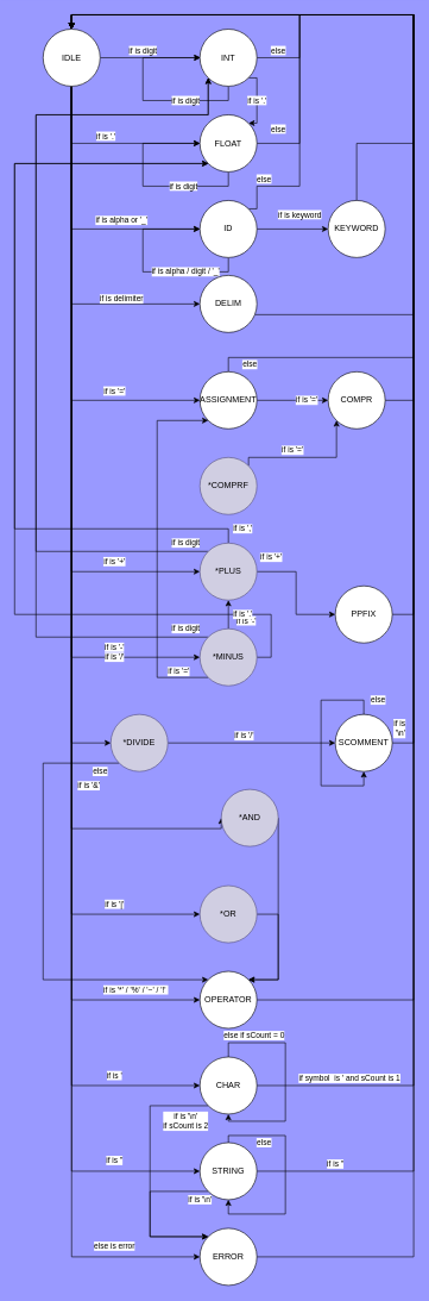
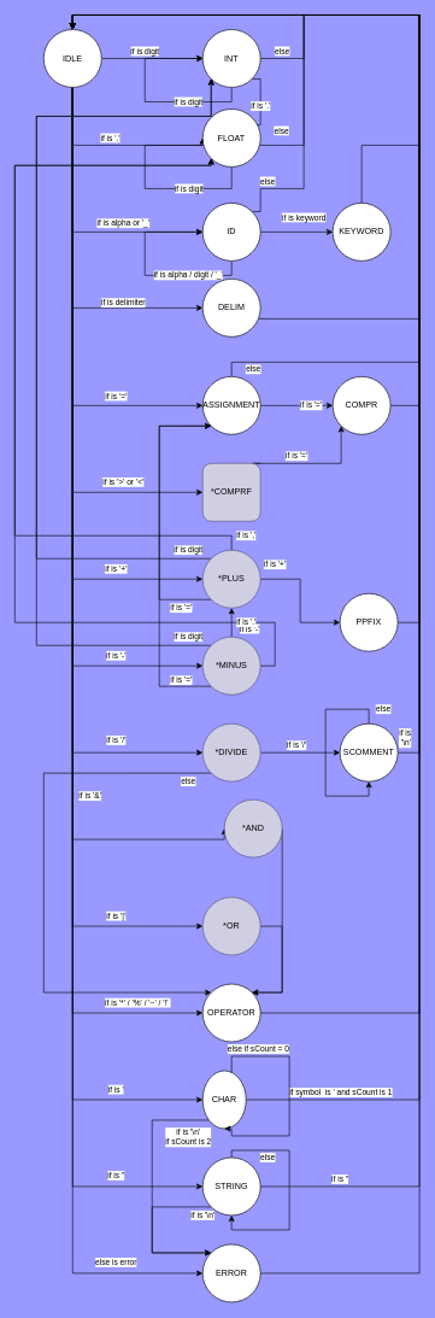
  <mxCell id="0" />
  <mxCell id="1" parent="0" />
  <mxCell id="2" value="if is digit" style="edgeStyle=orthogonalEdgeStyle;rounded=0;orthogonalLoop=1;jettySize=auto;html=1;entryX=0;entryY=0.5;entryDx=0;entryDy=0;" edge="1" parent="1" source="17" target="21"><mxGeometry x="-0.143" y="10" relative="1" as="geometry"><mxPoint as="offset" /></mxGeometry></mxCell>
  <mxCell id="3" value="if is '.'" style="edgeStyle=orthogonalEdgeStyle;rounded=0;orthogonalLoop=1;jettySize=auto;html=1;exitX=0.5;exitY=1;exitDx=0;exitDy=0;entryX=0;entryY=0.5;entryDx=0;entryDy=0;" edge="1" parent="1" source="17" target="28"><mxGeometry x="-0.019" y="10" relative="1" as="geometry"><Array as="points"><mxPoint x="100" y="200" /></Array><mxPoint as="offset" /></mxGeometry></mxCell>
  <mxCell id="4" value="if is alpha or '_'" style="edgeStyle=orthogonalEdgeStyle;rounded=0;orthogonalLoop=1;jettySize=auto;html=1;exitX=0.5;exitY=1;exitDx=0;exitDy=0;entryX=0;entryY=0.5;entryDx=0;entryDy=0;" edge="1" parent="1" source="17" target="25"><mxGeometry x="-0.013" y="70" relative="1" as="geometry"><mxPoint as="offset" /></mxGeometry></mxCell>
  <mxCell id="5" value="if is delimiter" style="edgeStyle=orthogonalEdgeStyle;rounded=0;orthogonalLoop=1;jettySize=auto;html=1;exitX=0.5;exitY=1;exitDx=0;exitDy=0;entryX=0;entryY=0.5;entryDx=0;entryDy=0;" edge="1" parent="1" source="17" target="30"><mxGeometry x="0.228" y="70" relative="1" as="geometry"><mxPoint as="offset" /></mxGeometry></mxCell>
  <mxCell id="6" value="if is '='" style="edgeStyle=orthogonalEdgeStyle;rounded=0;orthogonalLoop=1;jettySize=auto;html=1;entryX=0;entryY=0.5;entryDx=0;entryDy=0;" edge="1" parent="1" source="17" target="33"><mxGeometry x="0.376" y="60" relative="1" as="geometry"><Array as="points"><mxPoint x="100" y="560" /></Array><mxPoint as="offset" /></mxGeometry></mxCell>
+ <mxCell id="7" value="if is '&amp;gt;' or '&amp;lt;'" style="edgeStyle=orthogonalEdgeStyle;rounded=0;orthogonalLoop=1;jettySize=auto;html=1;entryX=0;entryY=0.5;entryDx=0;entryDy=0;" edge="1" parent="1" source="17" target="35"><mxGeometry x="0.476" y="70" relative="1" as="geometry"><Array as="points"><mxPoint x="100" y="680" /></Array><mxPoint as="offset" /></mxGeometry></mxCell>
  <mxCell id="8" value="if is '+'" style="edgeStyle=orthogonalEdgeStyle;rounded=0;orthogonalLoop=1;jettySize=auto;html=1;entryX=0;entryY=0.5;entryDx=0;entryDy=0;" edge="1" parent="1" source="17" target="40"><mxGeometry x="0.549" y="60" relative="1" as="geometry"><Array as="points"><mxPoint x="100" y="800" /></Array><mxPoint as="offset" /></mxGeometry></mxCell>
  <mxCell id="9" value="if is '-'" style="edgeStyle=orthogonalEdgeStyle;rounded=0;orthogonalLoop=1;jettySize=auto;html=1;entryX=0;entryY=0.5;entryDx=0;entryDy=0;" edge="1" parent="1" source="17" target="45"><mxGeometry x="0.604" y="60" relative="1" as="geometry"><Array as="points"><mxPoint x="100" y="920" /></Array><mxPoint as="offset" /></mxGeometry></mxCell>
  <mxCell id="10" value="if is '/'" style="edgeStyle=orthogonalEdgeStyle;rounded=0;orthogonalLoop=1;jettySize=auto;html=1;entryX=0;entryY=0.5;entryDx=0;entryDy=0;" edge="1" parent="1" source="17" target="48"><mxGeometry x="0.641" y="60" relative="1" as="geometry"><Array as="points"><mxPoint x="100" y="1040" /></Array><mxPoint as="offset" /></mxGeometry></mxCell>
  <mxCell id="11" value="if is '&amp;amp;'" style="edgeStyle=orthogonalEdgeStyle;rounded=0;orthogonalLoop=1;jettySize=auto;html=1;entryX=0;entryY=0.5;entryDx=0;entryDy=0;" edge="1" parent="1" source="17" target="50"><mxGeometry x="0.682" y="60" relative="1" as="geometry"><Array as="points"><mxPoint x="100" y="1160" /></Array><mxPoint as="offset" /></mxGeometry></mxCell>
  <mxCell id="12" value="if is '|'" style="edgeStyle=orthogonalEdgeStyle;rounded=0;orthogonalLoop=1;jettySize=auto;html=1;entryX=0;entryY=0.5;entryDx=0;entryDy=0;" edge="1" parent="1" source="17" target="52"><mxGeometry x="0.71" y="60" relative="1" as="geometry"><Array as="points"><mxPoint x="100" y="1280" /></Array><mxPoint as="offset" /></mxGeometry></mxCell>
  <mxCell id="13" value="if is '*' / '%' / '~' / '!'&amp;nbsp;" style="edgeStyle=orthogonalEdgeStyle;rounded=0;orthogonalLoop=1;jettySize=auto;html=1;entryX=0;entryY=0.5;entryDx=0;entryDy=0;" edge="1" parent="1" source="17" target="54"><mxGeometry x="0.734" y="90" relative="1" as="geometry"><Array as="points"><mxPoint x="100" y="1400" /></Array><mxPoint as="offset" /></mxGeometry></mxCell>
  <mxCell id="14" value="if is '" style="edgeStyle=orthogonalEdgeStyle;rounded=0;orthogonalLoop=1;jettySize=auto;html=1;entryX=0;entryY=0.5;entryDx=0;entryDy=0;" edge="1" parent="1" source="17" target="57"><mxGeometry x="0.754" y="60" relative="1" as="geometry"><Array as="points"><mxPoint x="100" y="1520" /></Array><mxPoint as="offset" /></mxGeometry></mxCell>
  <mxCell id="15" value="if is &quot;" style="edgeStyle=orthogonalEdgeStyle;rounded=0;orthogonalLoop=1;jettySize=auto;html=1;entryX=0;entryY=0.5;entryDx=0;entryDy=0;" edge="1" parent="1" source="17" target="60"><mxGeometry x="0.771" y="60" relative="1" as="geometry"><Array as="points"><mxPoint x="100" y="1640" /></Array><mxPoint as="offset" /></mxGeometry></mxCell>
  <mxCell id="16" value="else is error" style="edgeStyle=orthogonalEdgeStyle;rounded=0;orthogonalLoop=1;jettySize=auto;html=1;entryX=0;entryY=0.5;entryDx=0;entryDy=0;" edge="1" parent="1" source="17" target="62"><mxGeometry x="0.786" y="60" relative="1" as="geometry"><Array as="points"><mxPoint x="100" y="1760" /></Array><mxPoint as="offset" /></mxGeometry></mxCell>
  <mxCell id="17" value="IDLE" style="ellipse;whiteSpace=wrap;html=1;aspect=fixed;" vertex="1" parent="1"><mxGeometry x="60" y="40" width="80" height="80" as="geometry" /></mxCell>
  <mxCell id="18" value="if is digit" style="edgeStyle=orthogonalEdgeStyle;rounded=0;orthogonalLoop=1;jettySize=auto;html=1;" edge="1" parent="1" source="21"><mxGeometry x="-0.431" relative="1" as="geometry"><mxPoint x="281" y="80" as="targetPoint" /><Array as="points"><mxPoint x="320" y="140" /><mxPoint x="200" y="140" /><mxPoint x="200" y="80" /></Array><mxPoint as="offset" /></mxGeometry></mxCell>
  <mxCell id="19" value="if is '.'" style="edgeStyle=orthogonalEdgeStyle;rounded=0;orthogonalLoop=1;jettySize=auto;html=1;exitX=1;exitY=1;exitDx=0;exitDy=0;entryX=1;entryY=0;entryDx=0;entryDy=0;" edge="1" parent="1" source="21" target="28"><mxGeometry relative="1" as="geometry"><mxPoint x="360" y="190" as="targetPoint" /><Array as="points"><mxPoint x="360" y="108" /><mxPoint x="360" y="172" /></Array></mxGeometry></mxCell>
  <mxCell id="20" value="else" style="edgeStyle=orthogonalEdgeStyle;rounded=0;orthogonalLoop=1;jettySize=auto;html=1;entryX=0.5;entryY=0;entryDx=0;entryDy=0;" edge="1" parent="1" source="21" target="17"><mxGeometry x="-0.87" y="10" relative="1" as="geometry"><Array as="points"><mxPoint x="420" y="80" /><mxPoint x="420" y="20" /><mxPoint x="100" y="20" /></Array><mxPoint as="offset" /></mxGeometry></mxCell>
  <mxCell id="21" value="INT" style="ellipse;whiteSpace=wrap;html=1;aspect=fixed;" vertex="1" parent="1"><mxGeometry x="280" y="40" width="80" height="80" as="geometry" /></mxCell>
  <mxCell id="22" value="if is alpha / digit / '_'" style="edgeStyle=orthogonalEdgeStyle;rounded=0;orthogonalLoop=1;jettySize=auto;html=1;entryX=0;entryY=0.5;entryDx=0;entryDy=0;" edge="1" parent="1" source="25" target="25"><mxGeometry x="-0.429" relative="1" as="geometry"><mxPoint x="270" y="320" as="targetPoint" /><Array as="points"><mxPoint x="320" y="380" /><mxPoint x="200" y="380" /><mxPoint x="200" y="320" /></Array><mxPoint as="offset" /></mxGeometry></mxCell>
  <mxCell id="23" value="if is keyword" style="edgeStyle=orthogonalEdgeStyle;rounded=0;orthogonalLoop=1;jettySize=auto;html=1;entryX=0;entryY=0.5;entryDx=0;entryDy=0;" edge="1" parent="1" source="25" target="64"><mxGeometry x="0.2" y="20" relative="1" as="geometry"><mxPoint x="460" y="320" as="targetPoint" /><mxPoint as="offset" /></mxGeometry></mxCell>
  <mxCell id="24" value="else" style="edgeStyle=orthogonalEdgeStyle;rounded=0;orthogonalLoop=1;jettySize=auto;html=1;entryX=0.5;entryY=0;entryDx=0;entryDy=0;exitX=1;exitY=0;exitDx=0;exitDy=0;" edge="1" parent="1" source="25" target="17"><mxGeometry x="-0.844" y="10" relative="1" as="geometry"><Array as="points"><mxPoint x="360" y="292" /><mxPoint x="360" y="260" /><mxPoint x="420" y="260" /><mxPoint x="420" y="20" /><mxPoint x="100" y="20" /></Array><mxPoint as="offset" /></mxGeometry></mxCell>
  <mxCell id="25" value="ID" style="ellipse;whiteSpace=wrap;html=1;aspect=fixed;" vertex="1" parent="1"><mxGeometry x="280" y="280" width="80" height="80" as="geometry" /></mxCell>
  <mxCell id="26" value="if is digit" style="edgeStyle=orthogonalEdgeStyle;rounded=0;orthogonalLoop=1;jettySize=auto;html=1;entryX=0;entryY=0.5;entryDx=0;entryDy=0;" edge="1" parent="1" source="28" target="28"><mxGeometry x="-0.407" relative="1" as="geometry"><mxPoint x="270" y="200" as="targetPoint" /><Array as="points"><mxPoint x="320" y="260" /><mxPoint x="200" y="260" /><mxPoint x="200" y="200" /></Array><mxPoint as="offset" /></mxGeometry></mxCell>
  <mxCell id="27" value="else" style="edgeStyle=orthogonalEdgeStyle;rounded=0;orthogonalLoop=1;jettySize=auto;html=1;entryX=0.5;entryY=0;entryDx=0;entryDy=0;" edge="1" parent="1" source="28" target="17"><mxGeometry x="-0.897" y="20" relative="1" as="geometry"><Array as="points"><mxPoint x="420" y="200" /><mxPoint x="420" y="20" /><mxPoint x="100" y="20" /></Array><mxPoint as="offset" /></mxGeometry></mxCell>
- <mxCell id="28" value="FLOAT" style="ellipse;whiteSpace=wrap;html=1;aspect=fixed;" vertex="1" parent="1"><mxGeometry x="280" y="160" width="80" height="80" as="geometry" /></mxCell>
+ <mxCell id="28" value="FLOAT" style="ellipse;whiteSpace=wrap;html=1;aspect=fixed;" vertex="1" parent="1"><mxGeometry x="280" y="150" width="80" height="80" as="geometry" /></mxCell>
  <mxCell id="29" style="edgeStyle=orthogonalEdgeStyle;rounded=0;orthogonalLoop=1;jettySize=auto;html=1;entryX=0.5;entryY=0;entryDx=0;entryDy=0;" edge="1" parent="1" source="30" target="17"><mxGeometry relative="1" as="geometry"><Array as="points"><mxPoint x="580" y="440" /><mxPoint x="580" y="20" /><mxPoint x="100" y="20" /></Array></mxGeometry></mxCell>
  <mxCell id="30" value="DELIM" style="ellipse;whiteSpace=wrap;html=1;aspect=fixed;" vertex="1" parent="1"><mxGeometry x="280" y="385" width="80" height="80" as="geometry" /></mxCell>
  <mxCell id="31" value="if is '='" style="edgeStyle=orthogonalEdgeStyle;rounded=0;orthogonalLoop=1;jettySize=auto;html=1;" edge="1" parent="1" source="33"><mxGeometry y="20" relative="1" as="geometry"><mxPoint x="460" y="560" as="targetPoint" /><mxPoint as="offset" /></mxGeometry></mxCell>
  <mxCell id="32" value="else" style="edgeStyle=orthogonalEdgeStyle;rounded=0;orthogonalLoop=1;jettySize=auto;html=1;entryX=0.5;entryY=0;entryDx=0;entryDy=0;" edge="1" parent="1" source="33" target="17"><mxGeometry x="-0.921" y="-10" relative="1" as="geometry"><Array as="points"><mxPoint x="320" y="500" /><mxPoint x="580" y="500" /><mxPoint x="580" y="20" /><mxPoint x="100" y="20" /></Array><mxPoint as="offset" /></mxGeometry></mxCell>
  <mxCell id="33" value="ASSIGNMENT" style="ellipse;whiteSpace=wrap;html=1;aspect=fixed;" vertex="1" parent="1"><mxGeometry x="280" y="520" width="80" height="80" as="geometry" /></mxCell>
  <mxCell id="34" value="if is '='" style="edgeStyle=orthogonalEdgeStyle;rounded=0;orthogonalLoop=1;jettySize=auto;html=1;entryX=0;entryY=1;entryDx=0;entryDy=0;exitX=1;exitY=0;exitDx=0;exitDy=0;" edge="1" parent="1" source="35" target="66"><mxGeometry x="-0.214" y="10" relative="1" as="geometry"><Array as="points"><mxPoint x="348" y="640" /><mxPoint x="472" y="640" /></Array><mxPoint as="offset" /></mxGeometry></mxCell>
- <mxCell id="35" value="*COMPRF" style="ellipse;whiteSpace=wrap;html=1;aspect=fixed;fillColor=#d0cee2;strokeColor=#56517e;" vertex="1" parent="1"><mxGeometry x="280" y="640" width="80" height="80" as="geometry" /></mxCell>
+ <mxCell id="35" value="*COMPRF" style="whiteSpace=wrap;html=1;aspect=fixed;fillColor=#d0cee2;strokeColor=#56517e;rounded=1;" vertex="1" parent="1"><mxGeometry x="280" y="640" width="80" height="80" as="geometry" /></mxCell>
  <mxCell id="36" value="if is '+'" style="edgeStyle=orthogonalEdgeStyle;rounded=0;orthogonalLoop=1;jettySize=auto;html=1;entryX=0;entryY=0.5;entryDx=0;entryDy=0;" edge="1" parent="1" source="40" target="68"><mxGeometry x="-0.765" y="20" relative="1" as="geometry"><mxPoint as="offset" /></mxGeometry></mxCell>
+ <mxCell id="37" value="if is '='" style="edgeStyle=orthogonalEdgeStyle;rounded=0;orthogonalLoop=1;jettySize=auto;html=1;exitX=0;exitY=1;exitDx=0;exitDy=0;entryX=0;entryY=1;entryDx=0;entryDy=0;" edge="1" parent="1" source="40" target="33"><mxGeometry x="-0.782" y="12" relative="1" as="geometry"><mxPoint x="260" y="570" as="targetPoint" /><Array as="points"><mxPoint x="220" y="828" /><mxPoint x="220" y="588" /></Array><mxPoint as="offset" /></mxGeometry></mxCell>
  <mxCell id="38" value="if is digit" style="edgeStyle=orthogonalEdgeStyle;rounded=0;orthogonalLoop=1;jettySize=auto;html=1;exitX=0;exitY=0;exitDx=0;exitDy=0;entryX=0;entryY=1;entryDx=0;entryDy=0;" edge="1" parent="1" source="40" target="21"><mxGeometry x="-0.945" y="-12" relative="1" as="geometry"><Array as="points"><mxPoint x="50" y="772" /><mxPoint x="50" y="160" /><mxPoint x="292" y="160" /></Array><mxPoint as="offset" /></mxGeometry></mxCell>
  <mxCell id="39" value="if is ','" style="edgeStyle=orthogonalEdgeStyle;rounded=0;orthogonalLoop=1;jettySize=auto;html=1;startArrow=none;startFill=0;entryX=0;entryY=1;entryDx=0;entryDy=0;" edge="1" parent="1" target="28"><mxGeometry x="-0.964" y="-20" relative="1" as="geometry"><mxPoint x="320" y="760" as="sourcePoint" /><mxPoint x="280" y="228" as="targetPoint" /><Array as="points"><mxPoint x="320" y="740" /><mxPoint x="20" y="740" /><mxPoint x="20" y="228" /></Array><mxPoint x="20" y="20" as="offset" /></mxGeometry></mxCell>
  <mxCell id="40" value="*PLUS" style="ellipse;whiteSpace=wrap;html=1;aspect=fixed;fillColor=#d0cee2;strokeColor=#56517e;" vertex="1" parent="1"><mxGeometry x="280" y="760" width="80" height="80" as="geometry" /></mxCell>
  <mxCell id="41" value="if is '-'" style="edgeStyle=orthogonalEdgeStyle;rounded=0;orthogonalLoop=1;jettySize=auto;html=1;exitX=1;exitY=0.5;exitDx=0;exitDy=0;" edge="1" parent="1" source="45" target="40"><mxGeometry x="-0.118" y="35" relative="1" as="geometry"><mxPoint as="offset" /></mxGeometry></mxCell>
  <mxCell id="42" value="if is '='" style="edgeStyle=orthogonalEdgeStyle;rounded=0;orthogonalLoop=1;jettySize=auto;html=1;exitX=0;exitY=1;exitDx=0;exitDy=0;entryX=0;entryY=1;entryDx=0;entryDy=0;" edge="1" parent="1" source="45" target="33"><mxGeometry x="-0.834" y="-8" relative="1" as="geometry"><mxPoint x="290" y="590" as="targetPoint" /><Array as="points"><mxPoint x="220" y="948" /><mxPoint x="220" y="588" /></Array><mxPoint as="offset" /></mxGeometry></mxCell>
  <mxCell id="43" value="if is digit" style="edgeStyle=orthogonalEdgeStyle;rounded=0;orthogonalLoop=1;jettySize=auto;html=1;exitX=0;exitY=0;exitDx=0;exitDy=0;entryX=0;entryY=1;entryDx=0;entryDy=0;startArrow=none;startFill=0;" edge="1" parent="1" source="45" target="21"><mxGeometry x="-0.95" y="-12" relative="1" as="geometry"><Array as="points"><mxPoint x="50" y="892" /><mxPoint x="50" y="160" /><mxPoint x="292" y="160" /></Array><mxPoint as="offset" /></mxGeometry></mxCell>
  <mxCell id="44" value="if is '.'" style="edgeStyle=orthogonalEdgeStyle;rounded=0;orthogonalLoop=1;jettySize=auto;html=1;exitX=0.5;exitY=0;exitDx=0;exitDy=0;startArrow=none;startFill=0;entryX=0;entryY=1;entryDx=0;entryDy=0;" edge="1" parent="1" source="45" target="28"><mxGeometry x="-0.967" y="-20" relative="1" as="geometry"><mxPoint x="270" y="228" as="targetPoint" /><Array as="points"><mxPoint x="320" y="860" /><mxPoint x="20" y="860" /><mxPoint x="20" y="228" /></Array><mxPoint x="20" y="20" as="offset" /></mxGeometry></mxCell>
  <mxCell id="45" value="*MINUS" style="ellipse;whiteSpace=wrap;html=1;aspect=fixed;fillColor=#d0cee2;strokeColor=#56517e;" vertex="1" parent="1"><mxGeometry x="280" y="880" width="80" height="80" as="geometry" /></mxCell>
  <mxCell id="46" value="if is '/'" style="edgeStyle=orthogonalEdgeStyle;rounded=0;orthogonalLoop=1;jettySize=auto;html=1;entryX=0;entryY=0.5;entryDx=0;entryDy=0;startArrow=none;startFill=0;" edge="1" parent="1" source="48" target="70"><mxGeometry x="-0.091" y="10" relative="1" as="geometry"><mxPoint as="offset" /></mxGeometry></mxCell>
  <mxCell id="47" value="else" style="edgeStyle=orthogonalEdgeStyle;rounded=0;orthogonalLoop=1;jettySize=auto;html=1;exitX=0;exitY=1;exitDx=0;exitDy=0;entryX=0;entryY=0;entryDx=0;entryDy=0;startArrow=none;startFill=0;" edge="1" parent="1" source="48" target="54"><mxGeometry x="-0.917" y="12" relative="1" as="geometry"><Array as="points"><mxPoint x="60" y="1068" /><mxPoint x="60" y="1372" /></Array><mxPoint as="offset" /></mxGeometry></mxCell>
- <mxCell id="48" value="*DIVIDE" style="ellipse;whiteSpace=wrap;html=1;aspect=fixed;fillColor=#d0cee2;strokeColor=#56517e;" vertex="1" parent="1"><mxGeometry x="155" y="1000" width="80" height="80" as="geometry" /></mxCell>
+ <mxCell id="48" value="*DIVIDE" style="ellipse;whiteSpace=wrap;html=1;aspect=fixed;fillColor=#d0cee2;strokeColor=#56517e;" vertex="1" parent="1"><mxGeometry x="280" y="1000" width="80" height="80" as="geometry" /></mxCell>
  <mxCell id="49" style="edgeStyle=orthogonalEdgeStyle;rounded=0;orthogonalLoop=1;jettySize=auto;html=1;entryX=1;entryY=0;entryDx=0;entryDy=0;startArrow=none;startFill=0;" edge="1" parent="1" source="50" target="54"><mxGeometry relative="1" as="geometry"><Array as="points"><mxPoint x="390" y="1160" /><mxPoint x="390" y="1372" /></Array></mxGeometry></mxCell>
  <mxCell id="50" value="*AND" style="ellipse;whiteSpace=wrap;html=1;aspect=fixed;fillColor=#d0cee2;strokeColor=#56517e;" vertex="1" parent="1"><mxGeometry x="310" y="1105" width="80" height="80" as="geometry" /></mxCell>
  <mxCell id="51" style="edgeStyle=orthogonalEdgeStyle;rounded=0;orthogonalLoop=1;jettySize=auto;html=1;entryX=1;entryY=0;entryDx=0;entryDy=0;startArrow=none;startFill=0;" edge="1" parent="1" source="52" target="54"><mxGeometry relative="1" as="geometry"><Array as="points"><mxPoint x="390" y="1280" /><mxPoint x="390" y="1372" /></Array></mxGeometry></mxCell>
  <mxCell id="52" value="*OR" style="ellipse;whiteSpace=wrap;html=1;aspect=fixed;fillColor=#d0cee2;strokeColor=#56517e;" vertex="1" parent="1"><mxGeometry x="280" y="1240" width="80" height="80" as="geometry" /></mxCell>
  <mxCell id="53" style="edgeStyle=orthogonalEdgeStyle;rounded=0;orthogonalLoop=1;jettySize=auto;html=1;startArrow=none;startFill=0;" edge="1" parent="1" source="54" target="17"><mxGeometry relative="1" as="geometry"><Array as="points"><mxPoint x="580" y="1400" /><mxPoint x="580" y="20" /><mxPoint x="100" y="20" /></Array></mxGeometry></mxCell>
  <mxCell id="54" value="OPERATOR" style="ellipse;whiteSpace=wrap;html=1;aspect=fixed;" vertex="1" parent="1"><mxGeometry x="280" y="1360" width="80" height="80" as="geometry" /></mxCell>
  <mxCell id="55" value="if symbol&amp;nbsp; is ' and sCount is 1" style="edgeStyle=orthogonalEdgeStyle;rounded=0;orthogonalLoop=1;jettySize=auto;html=1;entryX=0.5;entryY=0;entryDx=0;entryDy=0;startArrow=none;startFill=0;" edge="1" parent="1" source="57" target="17"><mxGeometry x="-0.883" y="10" relative="1" as="geometry"><Array as="points"><mxPoint x="580" y="1520" /><mxPoint x="580" y="20" /><mxPoint x="100" y="20" /></Array><mxPoint as="offset" /></mxGeometry></mxCell>
  <mxCell id="56" value="if is '\n'&lt;br&gt;if sCount is 2" style="edgeStyle=orthogonalEdgeStyle;rounded=0;orthogonalLoop=1;jettySize=auto;html=1;exitX=0;exitY=1;exitDx=0;exitDy=0;entryX=0;entryY=0;entryDx=0;entryDy=0;startArrow=none;startFill=0;" edge="1" parent="1" source="57" target="62"><mxGeometry x="-0.404" y="50" relative="1" as="geometry"><Array as="points"><mxPoint x="210" y="1549" /><mxPoint x="210" y="1732" /></Array><mxPoint as="offset" /></mxGeometry></mxCell>
- <mxCell id="57" value="CHAR" style="ellipse;whiteSpace=wrap;html=1;aspect=fixed;" vertex="1" parent="1"><mxGeometry x="280" y="1480" width="80" height="80" as="geometry" /></mxCell>
+ <mxCell id="57" value="CHAR" style="ellipse;whiteSpace=wrap;html=1;aspect=fixed;" vertex="1" parent="1"><mxGeometry x="280" y="1480" width="60" height="80" as="geometry" /></mxCell>
  <mxCell id="58" value="if is &quot;" style="edgeStyle=orthogonalEdgeStyle;rounded=0;orthogonalLoop=1;jettySize=auto;html=1;entryX=0.5;entryY=0;entryDx=0;entryDy=0;startArrow=none;startFill=0;" edge="1" parent="1" source="60" target="17"><mxGeometry x="-0.906" y="10" relative="1" as="geometry"><Array as="points"><mxPoint x="580" y="1640" /><mxPoint x="580" y="20" /><mxPoint x="100" y="20" /></Array><mxPoint as="offset" /></mxGeometry></mxCell>
  <mxCell id="59" value="if is '\n'" style="edgeStyle=orthogonalEdgeStyle;rounded=0;orthogonalLoop=1;jettySize=auto;html=1;exitX=0;exitY=1;exitDx=0;exitDy=0;entryX=0;entryY=0;entryDx=0;entryDy=0;startArrow=none;startFill=0;" edge="1" parent="1" source="60" target="62"><mxGeometry x="-0.176" y="70" relative="1" as="geometry"><Array as="points"><mxPoint x="210" y="1669" /><mxPoint x="210" y="1732" /></Array><mxPoint as="offset" /></mxGeometry></mxCell>
  <mxCell id="60" value="STRING" style="ellipse;whiteSpace=wrap;html=1;aspect=fixed;" vertex="1" parent="1"><mxGeometry x="280" y="1600" width="80" height="80" as="geometry" /></mxCell>
  <mxCell id="61" style="edgeStyle=orthogonalEdgeStyle;rounded=0;orthogonalLoop=1;jettySize=auto;html=1;entryX=0.5;entryY=0;entryDx=0;entryDy=0;startArrow=none;startFill=0;" edge="1" parent="1" source="62" target="17"><mxGeometry relative="1" as="geometry"><Array as="points"><mxPoint x="580" y="1760" /><mxPoint x="580" y="20" /><mxPoint x="100" y="20" /></Array></mxGeometry></mxCell>
  <mxCell id="62" value="ERROR" style="ellipse;whiteSpace=wrap;html=1;aspect=fixed;" vertex="1" parent="1"><mxGeometry x="280" y="1720" width="80" height="80" as="geometry" /></mxCell>
  <mxCell id="63" value="" style="edgeStyle=orthogonalEdgeStyle;rounded=0;orthogonalLoop=1;jettySize=auto;html=1;entryX=0.5;entryY=0;entryDx=0;entryDy=0;" edge="1" parent="1" source="64" target="17"><mxGeometry x="-0.714" y="-60" relative="1" as="geometry"><Array as="points"><mxPoint x="500" y="200" /><mxPoint x="580" y="200" /><mxPoint x="580" y="20" /><mxPoint x="100" y="20" /></Array><mxPoint as="offset" /></mxGeometry></mxCell>
  <mxCell id="64" value="KEYWORD" style="ellipse;whiteSpace=wrap;html=1;aspect=fixed;" vertex="1" parent="1"><mxGeometry x="460" y="280" width="80" height="80" as="geometry" /></mxCell>
  <mxCell id="65" value="" style="edgeStyle=orthogonalEdgeStyle;rounded=0;orthogonalLoop=1;jettySize=auto;html=1;entryX=0.5;entryY=0;entryDx=0;entryDy=0;" edge="1" parent="1" source="66" target="17"><mxGeometry x="-0.889" y="20" relative="1" as="geometry"><Array as="points"><mxPoint x="580" y="560" /><mxPoint x="580" y="20" /><mxPoint x="100" y="20" /></Array><mxPoint as="offset" /></mxGeometry></mxCell>
  <mxCell id="66" value="COMPR" style="ellipse;whiteSpace=wrap;html=1;aspect=fixed;" vertex="1" parent="1"><mxGeometry x="460" y="520" width="80" height="80" as="geometry" /></mxCell>
  <mxCell id="67" style="edgeStyle=orthogonalEdgeStyle;rounded=0;orthogonalLoop=1;jettySize=auto;html=1;entryX=0.5;entryY=0;entryDx=0;entryDy=0;" edge="1" parent="1" source="68" target="17"><mxGeometry relative="1" as="geometry"><Array as="points"><mxPoint x="580" y="860" /><mxPoint x="580" y="20" /><mxPoint x="100" y="20" /></Array></mxGeometry></mxCell>
  <mxCell id="68" value="PPFIX" style="ellipse;whiteSpace=wrap;html=1;aspect=fixed;" vertex="1" parent="1"><mxGeometry x="470" y="820" width="80" height="80" as="geometry" /></mxCell>
  <mxCell id="69" value="if is&lt;br&gt;&amp;nbsp;'\n'" style="edgeStyle=orthogonalEdgeStyle;rounded=0;orthogonalLoop=1;jettySize=auto;html=1;entryX=0.5;entryY=0;entryDx=0;entryDy=0;startArrow=none;startFill=0;" edge="1" parent="1" source="70" target="17"><mxGeometry x="-0.935" y="20" relative="1" as="geometry"><Array as="points"><mxPoint x="580" y="1040" /><mxPoint x="580" y="20" /><mxPoint x="100" y="20" /></Array><mxPoint as="offset" /></mxGeometry></mxCell>
  <mxCell id="70" value="SCOMMENT" style="ellipse;whiteSpace=wrap;html=1;aspect=fixed;" vertex="1" parent="1"><mxGeometry x="470" y="1000" width="80" height="80" as="geometry" /></mxCell>
  <mxCell id="71" value="else if sCount = 0" style="edgeStyle=orthogonalEdgeStyle;rounded=0;orthogonalLoop=1;jettySize=auto;html=1;entryX=0.5;entryY=1;entryDx=0;entryDy=0;startArrow=none;startFill=0;" edge="1" parent="1" source="57" target="57"><mxGeometry x="-0.625" y="10" relative="1" as="geometry"><Array as="points"><mxPoint x="320" y="1460" /><mxPoint x="400" y="1460" /><mxPoint x="400" y="1570" /><mxPoint x="320" y="1570" /></Array><mxPoint as="offset" /></mxGeometry></mxCell>
  <mxCell id="72" value="else" style="edgeStyle=orthogonalEdgeStyle;rounded=0;orthogonalLoop=1;jettySize=auto;html=1;entryX=0.5;entryY=1;entryDx=0;entryDy=0;startArrow=none;startFill=0;" edge="1" parent="1" source="70" target="70"><mxGeometry x="-0.857" y="-20" relative="1" as="geometry"><Array as="points"><mxPoint x="510" y="980" /><mxPoint x="450" y="980" /><mxPoint x="450" y="1100" /><mxPoint x="510" y="1100" /></Array><mxPoint x="20" y="20" as="offset" /></mxGeometry></mxCell>
  <mxCell id="73" value="else" style="edgeStyle=orthogonalEdgeStyle;rounded=0;orthogonalLoop=1;jettySize=auto;html=1;entryX=0.5;entryY=1;entryDx=0;entryDy=0;startArrow=none;startFill=0;" edge="1" parent="1" source="60" target="60"><mxGeometry x="-0.6" y="-10" relative="1" as="geometry"><Array as="points"><mxPoint x="320" y="1590" /><mxPoint x="400" y="1590" /><mxPoint x="400" y="1700" /><mxPoint x="320" y="1700" /></Array><mxPoint as="offset" /></mxGeometry></mxCell>
